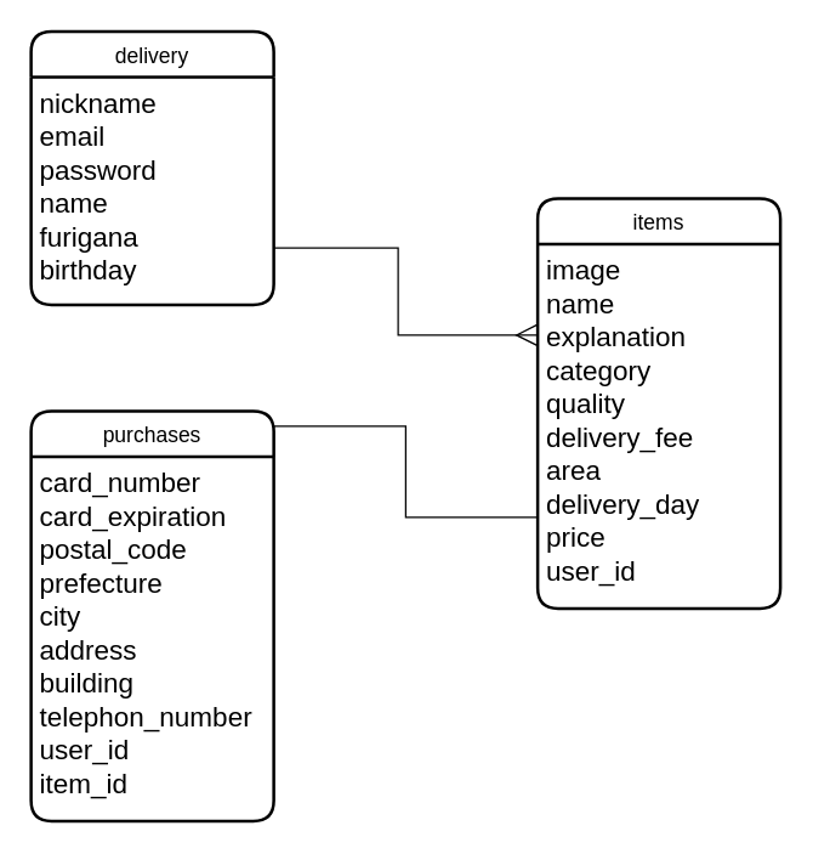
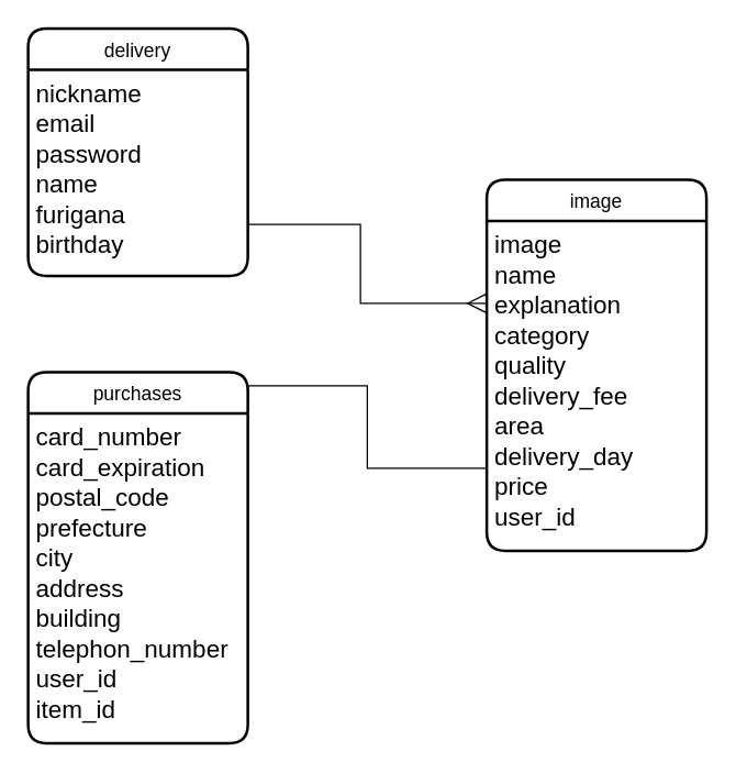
  <mxCell id="0" />
  <mxCell id="1" parent="0" />
  <mxCell id="2" value="delivery" style="swimlane;childLayout=stackLayout;horizontal=1;startSize=30;horizontalStack=0;rounded=1;fontSize=14;fontStyle=0;strokeWidth=2;resizeParent=0;resizeLast=1;shadow=0;dashed=0;align=center;" parent="1" vertex="1"><mxGeometry x="20" y="20" width="160" height="180" as="geometry" /></mxCell>
  <mxCell id="3" value="nickname&#10;email&#10;password&#10;name&#10;furigana&#10;birthday" style="align=left;strokeColor=none;fillColor=none;spacingLeft=4;fontSize=18;verticalAlign=top;resizable=0;rotatable=0;part=1;" parent="2" vertex="1"><mxGeometry y="30" width="160" height="150" as="geometry" /></mxCell>
- <mxCell id="4" value="items" style="swimlane;childLayout=stackLayout;horizontal=1;startSize=30;horizontalStack=0;rounded=1;fontSize=14;fontStyle=0;strokeWidth=2;resizeParent=0;resizeLast=1;shadow=0;dashed=0;align=center;" parent="1" vertex="1"><mxGeometry x="354" y="130" width="160" height="270" as="geometry" /></mxCell>
+ <mxCell id="4" value="image" style="swimlane;childLayout=stackLayout;horizontal=1;startSize=30;horizontalStack=0;rounded=1;fontSize=14;fontStyle=0;strokeWidth=2;resizeParent=0;resizeLast=1;shadow=0;dashed=0;align=center;" parent="1" vertex="1"><mxGeometry x="354" y="130" width="160" height="270" as="geometry" /></mxCell>
  <mxCell id="5" value="image&#10;name&#10;explanation&#10;category&#10;quality&#10;delivery_fee&#10;area&#10;delivery_day&#10;price&#10;user_id" style="align=left;strokeColor=none;fillColor=none;spacingLeft=4;fontSize=18;verticalAlign=top;resizable=0;rotatable=0;part=1;" parent="4" vertex="1"><mxGeometry y="30" width="160" height="240" as="geometry" /></mxCell>
  <mxCell id="6" value="purchases" style="swimlane;childLayout=stackLayout;horizontal=1;startSize=30;horizontalStack=0;rounded=1;fontSize=14;fontStyle=0;strokeWidth=2;resizeParent=0;resizeLast=1;shadow=0;dashed=0;align=center;" parent="1" vertex="1"><mxGeometry x="20" y="270" width="160" height="270" as="geometry" /></mxCell>
  <mxCell id="7" value="card_number&#10;card_expiration&#10;postal_code&#10;prefecture&#10;city&#10;address&#10;building&#10;telephon_number&#10;user_id&#10;item_id" style="align=left;strokeColor=none;fillColor=none;spacingLeft=4;fontSize=18;verticalAlign=top;resizable=0;rotatable=0;part=1;" parent="6" vertex="1"><mxGeometry y="30" width="160" height="240" as="geometry" /></mxCell>
  <mxCell id="8" style="edgeStyle=orthogonalEdgeStyle;rounded=0;orthogonalLoop=1;jettySize=auto;html=1;exitX=1;exitY=0.75;exitDx=0;exitDy=0;entryX=0;entryY=0.25;entryDx=0;entryDy=0;fontSize=18;fontColor=#000000;endArrow=ERmany;endFill=0;endSize=12;" parent="1" source="3" target="5" edge="1"><mxGeometry relative="1" as="geometry" /></mxCell>
  <mxCell id="9" style="edgeStyle=orthogonalEdgeStyle;rounded=0;orthogonalLoop=1;jettySize=auto;html=1;exitX=1;exitY=0;exitDx=0;exitDy=0;entryX=0;entryY=0.75;entryDx=0;entryDy=0;endArrow=none;endFill=0;endSize=12;fontSize=18;fontColor=#000000;" parent="1" source="7" target="5" edge="1"><mxGeometry relative="1" as="geometry" /></mxCell>
